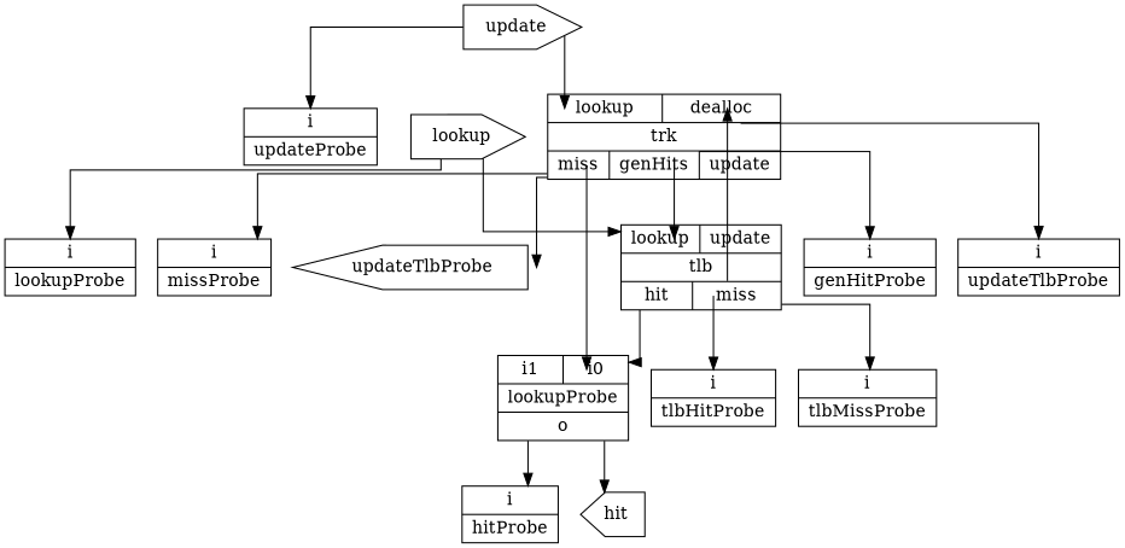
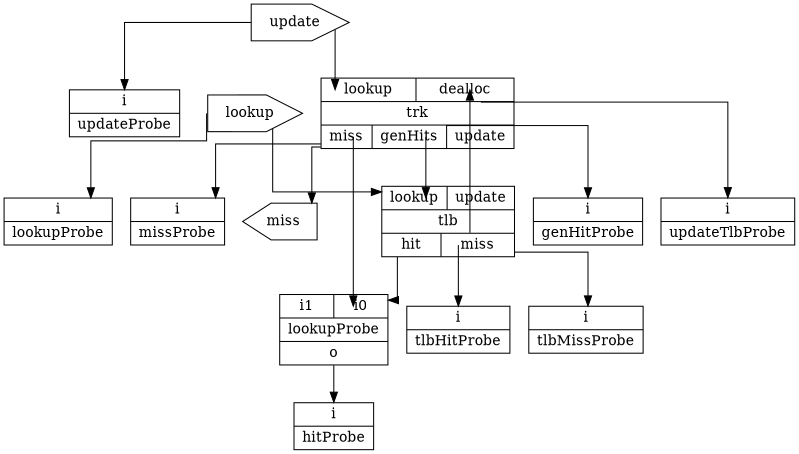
  digraph {
    rankdir=TB
    splines=ortho
    node [shape=record]
    edge [headport=i]
    n1 [label="{ {<lookup>lookup | <dealloc>dealloc}| trk |{<miss>miss | <genHits>genHits | <update>update} }"]
    n2 [label="{ {<i>i}| updateTlbProbe}"]
    n3 [label="{ {<i>i}| genHitProbe}"]
    n4 [label="{ {<i>i}| missProbe}"]
    n5 [label="{ {<lookup>lookup | <update>update}| tlb |{<hit>hit | <miss>miss} }"]
    n6 [label="{ {<i1>i1 | <i0>i0}| lookupProbe |{<o>o} }"]
-   n7 [label=updateTlbProbe orientation=90 shape=house]
+   n7 [label=miss orientation=90 shape=house]
    n8 [label="{ {<i>i}| tlbMissProbe}"]
    n9 [label="{ {<i>i}| tlbHitProbe}"]
    n10 [label="{ {<i>i}| hitProbe}"]
-   n11 [label=hit orientation=90 shape=house]
    n12 [label="{ {<i>i}| lookupProbe}"]
    n13 [label="{ {<i>i}| updateProbe}"]
    n14 [label=lookup orientation=270 shape=house]
    n15 [label=update orientation=270 shape=house]
    n1 -> n2 [tailport=update]
    n1 -> n3 [tailport=genHits]
    n1 -> n4 [tailport=miss]
    n1 -> n5 [headport=update tailport=update]
    n1 -> n6 [headport=i1 tailport=genHits]
    n1 -> n7 [tailport=miss]
    n5 -> n1 [headport=lookup tailport=miss]
    n5 -> n6 [headport=i0 tailport=hit]
    n5 -> n8 [tailport=miss]
    n5 -> n9 [tailport=hit]
    n6 -> n10 [tailport=o]
-   n6 -> n11 [tailport=o]
    n14 -> n5 [headport=lookup]
    n14 -> n12
    n15 -> n1 [headport=dealloc]
    n15 -> n13
  }
